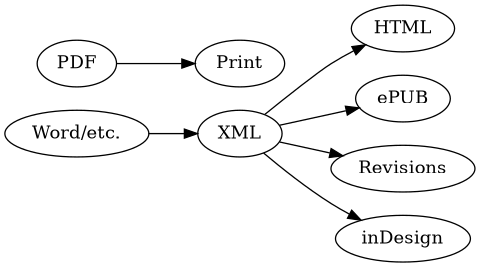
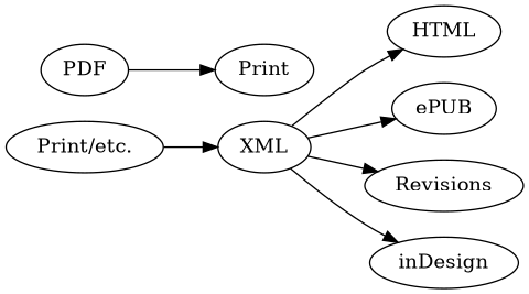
  digraph {
    rankdir=LR
-   "Word/etc."
+   "Word/etc." [label="Print/etc."]
    XML
    HTML
    ePUB
    Revisions
    inDesign
    PDF
    Print
    "Word/etc." -> XML
    XML -> HTML
    XML -> ePUB
    XML -> Revisions
    XML -> inDesign
    PDF -> Print
  }
